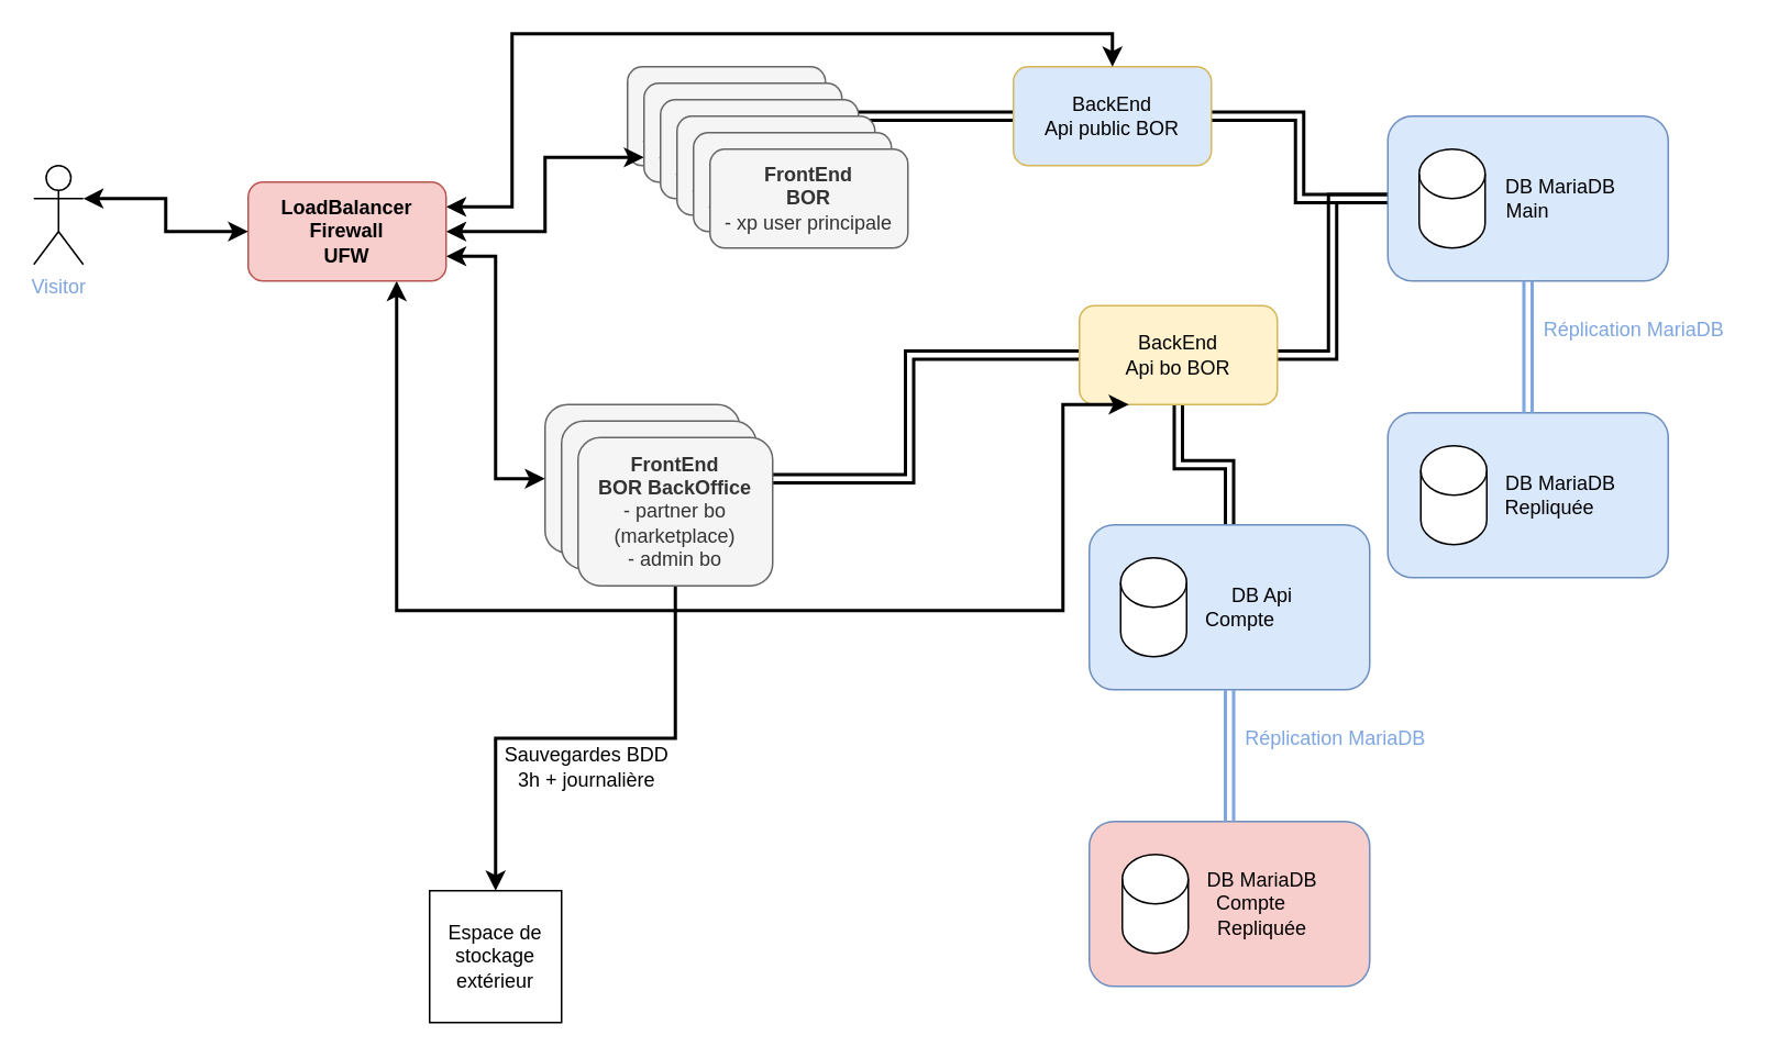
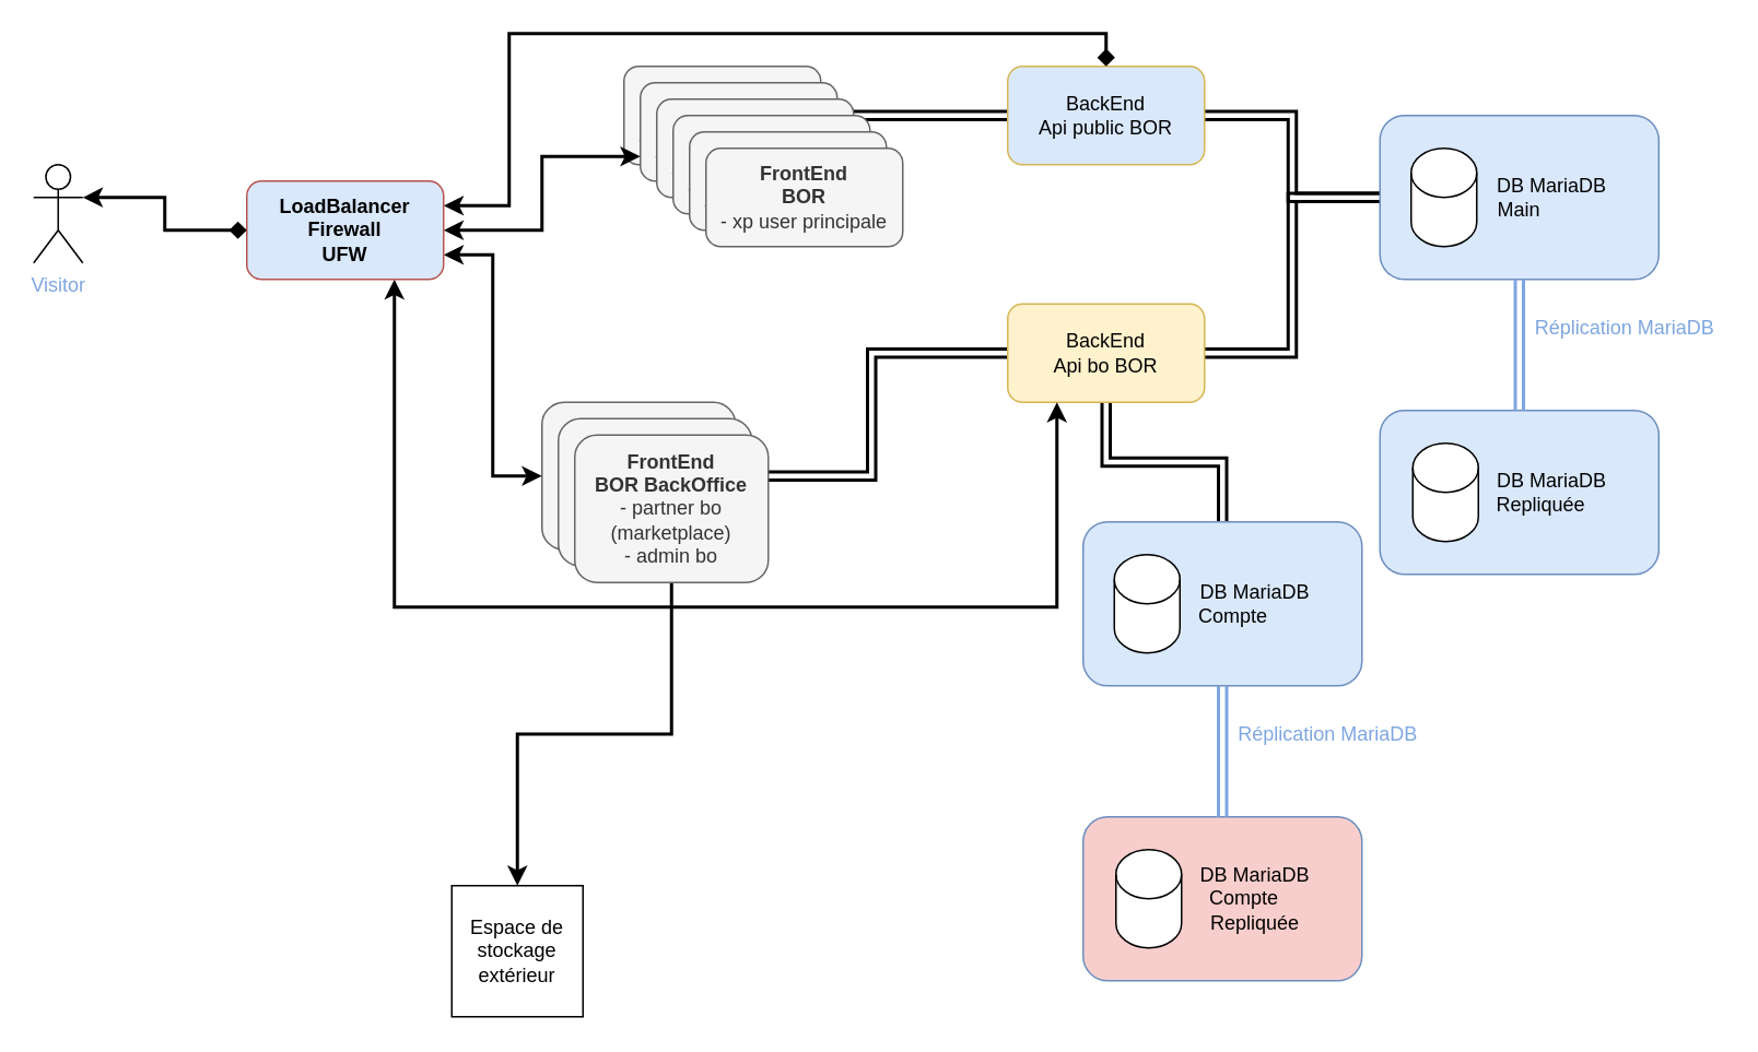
  <mxCell id="0" />
  <mxCell id="1" parent="0" />
  <mxCell id="2" style="edgeStyle=orthogonalEdgeStyle;rounded=0;orthogonalLoop=1;jettySize=auto;html=1;exitX=1;exitY=0.5;exitDx=0;exitDy=0;strokeColor=default;shape=link;strokeWidth=2;" edge="1" parent="1" source="3" target="5"><mxGeometry relative="1" as="geometry" /></mxCell>
  <mxCell id="3" value="&lt;b&gt;FrontEnd&lt;br&gt;BOR&lt;/b&gt;&lt;br&gt;- xp user principale" style="rounded=1;whiteSpace=wrap;html=1;fillColor=#f5f5f5;fontColor=#333333;strokeColor=#666666;" vertex="1" parent="1"><mxGeometry x="380" y="40" width="120" height="60" as="geometry" /></mxCell>
  <mxCell id="4" style="edgeStyle=orthogonalEdgeStyle;shape=link;rounded=0;orthogonalLoop=1;jettySize=auto;html=1;exitX=1;exitY=0.5;exitDx=0;exitDy=0;strokeColor=default;strokeWidth=2;" edge="1" parent="1" source="5" target="12"><mxGeometry relative="1" as="geometry" /></mxCell>
  <mxCell id="5" value="BackEnd&lt;br&gt;Api public BOR" style="rounded=1;whiteSpace=wrap;html=1;fillColor=#dae8fc;strokeColor=#d6b656;" vertex="1" parent="1"><mxGeometry x="614" y="40" width="120" height="60" as="geometry" /></mxCell>
  <mxCell id="6" style="edgeStyle=orthogonalEdgeStyle;shape=link;rounded=0;orthogonalLoop=1;jettySize=auto;html=1;exitX=1;exitY=0.5;exitDx=0;exitDy=0;strokeColor=default;strokeWidth=2;" edge="1" parent="1" source="7" target="10"><mxGeometry relative="1" as="geometry" /></mxCell>
  <mxCell id="7" value="&lt;b&gt;FrontEnd&lt;br&gt;BOR BackOffice&lt;/b&gt;&lt;br&gt;- partner bo (marketplace)&lt;br&gt;- admin bo" style="rounded=1;whiteSpace=wrap;html=1;fillColor=#f5f5f5;fontColor=#333333;strokeColor=#666666;" vertex="1" parent="1"><mxGeometry x="330" y="245" width="118" height="90" as="geometry" /></mxCell>
  <mxCell id="8" style="edgeStyle=orthogonalEdgeStyle;shape=link;rounded=0;orthogonalLoop=1;jettySize=auto;html=1;exitX=1;exitY=0.5;exitDx=0;exitDy=0;entryX=0;entryY=0.5;entryDx=0;entryDy=0;strokeColor=default;strokeWidth=2;" edge="1" parent="1" source="10" target="12"><mxGeometry relative="1" as="geometry" /></mxCell>
  <mxCell id="9" style="edgeStyle=orthogonalEdgeStyle;shape=link;rounded=0;orthogonalLoop=1;jettySize=auto;html=1;exitX=0.5;exitY=1;exitDx=0;exitDy=0;fontColor=#7EA6E0;strokeColor=#000000;strokeWidth=2;" edge="1" parent="1" source="10" target="20"><mxGeometry relative="1" as="geometry" /></mxCell>
- <mxCell id="10" value="BackEnd&lt;br&gt;Api bo BOR" style="rounded=1;whiteSpace=wrap;html=1;fillColor=#fff2cc;strokeColor=#d6b656;" vertex="1" parent="1"><mxGeometry x="654" y="185" width="120" height="60" as="geometry" /></mxCell>
+ <mxCell id="10" value="BackEnd&lt;br&gt;Api bo BOR" style="rounded=1;whiteSpace=wrap;html=1;fillColor=#fff2cc;strokeColor=#d6b656;" vertex="1" parent="1"><mxGeometry x="614" y="185" width="120" height="60" as="geometry" /></mxCell>
  <mxCell id="11" value="" style="group" vertex="1" connectable="0" parent="1"><mxGeometry x="840" y="70" width="170" height="100" as="geometry" /></mxCell>
  <mxCell id="12" value="&amp;nbsp; &amp;nbsp; &amp;nbsp; &amp;nbsp; &amp;nbsp; &amp;nbsp; DB MariaDB&lt;br&gt;Main" style="rounded=1;whiteSpace=wrap;html=1;fillColor=#dae8fc;strokeColor=#6c8ebf;" vertex="1" parent="11"><mxGeometry x="1" width="170" height="100" as="geometry" /></mxCell>
  <mxCell id="13" value="" style="shape=cylinder3;whiteSpace=wrap;html=1;boundedLbl=1;backgroundOutline=1;size=15;" vertex="1" parent="11"><mxGeometry x="20" y="20" width="40" height="60" as="geometry" /></mxCell>
  <mxCell id="14" value="" style="group" vertex="1" connectable="0" parent="1"><mxGeometry x="841" y="250" width="170" height="100" as="geometry" /></mxCell>
  <mxCell id="15" value="&amp;nbsp; &amp;nbsp; &amp;nbsp; &amp;nbsp; &amp;nbsp; &amp;nbsp; DB MariaDB&lt;br&gt;&amp;nbsp; &amp;nbsp; &amp;nbsp; &amp;nbsp; Repliquée" style="rounded=1;whiteSpace=wrap;html=1;fillColor=#dae8fc;strokeColor=#6c8ebf;" vertex="1" parent="14"><mxGeometry width="170" height="100" as="geometry" /></mxCell>
  <mxCell id="16" value="" style="shape=cylinder3;whiteSpace=wrap;html=1;boundedLbl=1;backgroundOutline=1;size=15;" vertex="1" parent="14"><mxGeometry x="20" y="20" width="40" height="60" as="geometry" /></mxCell>
  <mxCell id="17" style="edgeStyle=orthogonalEdgeStyle;shape=link;rounded=0;orthogonalLoop=1;jettySize=auto;html=1;exitX=0.5;exitY=1;exitDx=0;exitDy=0;entryX=0.5;entryY=0;entryDx=0;entryDy=0;strokeColor=#7EA6E0;strokeWidth=2;" edge="1" parent="1" source="12" target="15"><mxGeometry relative="1" as="geometry" /></mxCell>
  <mxCell id="18" value="&lt;font color=&quot;#7ea6e0&quot;&gt;Réplication MariaDB&lt;/font&gt;" style="text;html=1;align=center;verticalAlign=middle;resizable=0;points=[];autosize=1;strokeColor=none;fillColor=none;" vertex="1" parent="1"><mxGeometry x="930" y="190" width="120" height="20" as="geometry" /></mxCell>
  <mxCell id="19" value="" style="group" vertex="1" connectable="0" parent="1"><mxGeometry x="659" y="318" width="170" height="100" as="geometry" /></mxCell>
- <mxCell id="20" value="&amp;nbsp; &amp;nbsp; &amp;nbsp; &amp;nbsp; &amp;nbsp; &amp;nbsp; DB Api&lt;br&gt;&amp;nbsp; &amp;nbsp; Compte" style="rounded=1;whiteSpace=wrap;html=1;fillColor=#dae8fc;strokeColor=#6c8ebf;" vertex="1" parent="19"><mxGeometry x="1" width="170" height="100" as="geometry" /></mxCell>
+ <mxCell id="20" value="&amp;nbsp; &amp;nbsp; &amp;nbsp; &amp;nbsp; &amp;nbsp; &amp;nbsp; DB MariaDB&lt;br&gt;&amp;nbsp; &amp;nbsp; Compte" style="rounded=1;whiteSpace=wrap;html=1;fillColor=#dae8fc;strokeColor=#6c8ebf;" vertex="1" parent="19"><mxGeometry x="1" width="170" height="100" as="geometry" /></mxCell>
  <mxCell id="21" value="" style="shape=cylinder3;whiteSpace=wrap;html=1;boundedLbl=1;backgroundOutline=1;size=15;" vertex="1" parent="19"><mxGeometry x="20" y="20" width="40" height="60" as="geometry" /></mxCell>
  <mxCell id="22" value="" style="group" vertex="1" connectable="0" parent="1"><mxGeometry x="660" y="498" width="170" height="100" as="geometry" /></mxCell>
  <mxCell id="23" value="&amp;nbsp; &amp;nbsp; &amp;nbsp; &amp;nbsp; &amp;nbsp; &amp;nbsp; DB MariaDB&lt;br&gt;&amp;nbsp; &amp;nbsp; &amp;nbsp; &amp;nbsp; Compte &lt;br&gt;&amp;nbsp; &amp;nbsp; &amp;nbsp; &amp;nbsp; &amp;nbsp; &amp;nbsp; Repliquée" style="rounded=1;whiteSpace=wrap;html=1;fillColor=#f8cecc;strokeColor=#6c8ebf;" vertex="1" parent="22"><mxGeometry width="170" height="100" as="geometry" /></mxCell>
  <mxCell id="24" value="" style="shape=cylinder3;whiteSpace=wrap;html=1;boundedLbl=1;backgroundOutline=1;size=15;" vertex="1" parent="22"><mxGeometry x="20" y="20" width="40" height="60" as="geometry" /></mxCell>
  <mxCell id="25" style="edgeStyle=orthogonalEdgeStyle;shape=link;rounded=0;orthogonalLoop=1;jettySize=auto;html=1;exitX=0.5;exitY=1;exitDx=0;exitDy=0;entryX=0.5;entryY=0;entryDx=0;entryDy=0;strokeColor=#7EA6E0;strokeWidth=2;" edge="1" parent="1" source="20" target="23"><mxGeometry relative="1" as="geometry" /></mxCell>
  <mxCell id="26" value="&lt;font color=&quot;#7ea6e0&quot;&gt;Réplication MariaDB&lt;/font&gt;" style="text;html=1;align=center;verticalAlign=middle;resizable=0;points=[];autosize=1;strokeColor=none;fillColor=none;" vertex="1" parent="1"><mxGeometry x="749" y="438" width="120" height="20" as="geometry" /></mxCell>
  <mxCell id="27" style="edgeStyle=orthogonalEdgeStyle;rounded=0;orthogonalLoop=1;jettySize=auto;html=1;exitX=1;exitY=0.5;exitDx=0;exitDy=0;entryX=0;entryY=0.75;entryDx=0;entryDy=0;fontColor=#7EA6E0;strokeColor=#000000;strokeWidth=2;startArrow=classic;startFill=1;" edge="1" parent="1" source="31" target="34"><mxGeometry relative="1" as="geometry" /></mxCell>
  <mxCell id="28" style="edgeStyle=orthogonalEdgeStyle;rounded=0;orthogonalLoop=1;jettySize=auto;html=1;exitX=1;exitY=0.75;exitDx=0;exitDy=0;entryX=0;entryY=0.5;entryDx=0;entryDy=0;fontColor=#7EA6E0;startArrow=classic;startFill=1;strokeColor=#000000;strokeWidth=2;" edge="1" parent="1" source="31" target="7"><mxGeometry relative="1" as="geometry" /></mxCell>
- <mxCell id="29" style="edgeStyle=orthogonalEdgeStyle;rounded=0;orthogonalLoop=1;jettySize=auto;html=1;exitX=1;exitY=0.25;exitDx=0;exitDy=0;entryX=0.5;entryY=0;entryDx=0;entryDy=0;fontColor=#7EA6E0;startArrow=classic;startFill=1;strokeColor=#000000;strokeWidth=2;" edge="1" parent="1" source="31" target="5"><mxGeometry relative="1" as="geometry"><Array as="points"><mxPoint x="310" y="125" /><mxPoint x="310" y="20" /><mxPoint x="674" y="20" /></Array></mxGeometry></mxCell>
+ <mxCell id="29" style="edgeStyle=orthogonalEdgeStyle;rounded=0;orthogonalLoop=1;jettySize=auto;html=1;exitX=1;exitY=0.25;exitDx=0;exitDy=0;entryX=0.5;entryY=0;entryDx=0;entryDy=0;fontColor=#7EA6E0;startArrow=classic;startFill=1;strokeColor=#000000;strokeWidth=2;endArrow=diamond;" edge="1" parent="1" source="31" target="5"><mxGeometry relative="1" as="geometry"><Array as="points"><mxPoint x="310" y="125" /><mxPoint x="310" y="20" /><mxPoint x="674" y="20" /></Array></mxGeometry></mxCell>
  <mxCell id="30" style="edgeStyle=orthogonalEdgeStyle;rounded=0;orthogonalLoop=1;jettySize=auto;html=1;exitX=0.75;exitY=1;exitDx=0;exitDy=0;entryX=0.25;entryY=1;entryDx=0;entryDy=0;fontColor=#7EA6E0;startArrow=classic;startFill=1;strokeColor=#000000;strokeWidth=2;" edge="1" parent="1" source="31" target="10"><mxGeometry relative="1" as="geometry"><Array as="points"><mxPoint x="240" y="370" /><mxPoint x="644" y="370" /></Array></mxGeometry></mxCell>
- <mxCell id="31" value="&lt;b&gt;LoadBalancer&lt;br&gt;Firewall&lt;br&gt;UFW&lt;br&gt;&lt;/b&gt;" style="rounded=1;whiteSpace=wrap;html=1;fillColor=#f8cecc;strokeColor=#b85450;" vertex="1" parent="1"><mxGeometry x="150" y="110" width="120" height="60" as="geometry" /></mxCell>
- <mxCell id="32" style="edgeStyle=orthogonalEdgeStyle;rounded=0;orthogonalLoop=1;jettySize=auto;html=1;exitX=1;exitY=0.333;exitDx=0;exitDy=0;exitPerimeter=0;fontColor=#7EA6E0;strokeColor=#000000;strokeWidth=2;startArrow=classic;startFill=1;" edge="1" parent="1" source="33" target="31"><mxGeometry relative="1" as="geometry" /></mxCell>
+ <mxCell id="31" value="&lt;b&gt;LoadBalancer&lt;br&gt;Firewall&lt;br&gt;UFW&lt;br&gt;&lt;/b&gt;" style="rounded=1;whiteSpace=wrap;html=1;fillColor=#dae8fc;strokeColor=#b85450;" vertex="1" parent="1"><mxGeometry x="150" y="110" width="120" height="60" as="geometry" /></mxCell>
+ <mxCell id="32" style="edgeStyle=orthogonalEdgeStyle;rounded=0;orthogonalLoop=1;jettySize=auto;html=1;exitX=1;exitY=0.333;exitDx=0;exitDy=0;exitPerimeter=0;fontColor=#7EA6E0;strokeColor=#000000;strokeWidth=2;startArrow=classic;startFill=1;endArrow=diamond;" edge="1" parent="1" source="33" target="31"><mxGeometry relative="1" as="geometry" /></mxCell>
  <mxCell id="33" value="Visitor" style="shape=umlActor;verticalLabelPosition=bottom;verticalAlign=top;html=1;outlineConnect=0;fontColor=#7EA6E0;" vertex="1" parent="1"><mxGeometry x="20" y="100" width="30" height="60" as="geometry" /></mxCell>
  <mxCell id="34" value="&lt;b&gt;FrontEnd&lt;br&gt;BOR&lt;/b&gt;&lt;br&gt;- xp user principale" style="rounded=1;whiteSpace=wrap;html=1;fillColor=#f5f5f5;fontColor=#333333;strokeColor=#666666;" vertex="1" parent="1"><mxGeometry x="390" y="50" width="120" height="60" as="geometry" /></mxCell>
  <mxCell id="35" value="&lt;b&gt;FrontEnd&lt;br&gt;BOR&lt;/b&gt;&lt;br&gt;- xp user principale" style="rounded=1;whiteSpace=wrap;html=1;fillColor=#f5f5f5;fontColor=#333333;strokeColor=#666666;" vertex="1" parent="1"><mxGeometry x="400" y="60" width="120" height="60" as="geometry" /></mxCell>
  <mxCell id="36" value="&lt;b&gt;FrontEnd&lt;br&gt;BOR&lt;/b&gt;&lt;br&gt;- xp user principale" style="rounded=1;whiteSpace=wrap;html=1;fillColor=#f5f5f5;fontColor=#333333;strokeColor=#666666;" vertex="1" parent="1"><mxGeometry x="410" y="70" width="120" height="60" as="geometry" /></mxCell>
  <mxCell id="37" value="&lt;b&gt;FrontEnd&lt;br&gt;BOR&lt;/b&gt;&lt;br&gt;- xp user principale" style="rounded=1;whiteSpace=wrap;html=1;fillColor=#f5f5f5;fontColor=#333333;strokeColor=#666666;" vertex="1" parent="1"><mxGeometry x="420" y="80" width="120" height="60" as="geometry" /></mxCell>
  <mxCell id="38" value="&lt;b&gt;FrontEnd&lt;br&gt;BOR&lt;/b&gt;&lt;br&gt;- xp user principale" style="rounded=1;whiteSpace=wrap;html=1;fillColor=#f5f5f5;fontColor=#333333;strokeColor=#666666;" vertex="1" parent="1"><mxGeometry x="430" y="90" width="120" height="60" as="geometry" /></mxCell>
  <mxCell id="39" value="&lt;b&gt;FrontEnd&lt;br&gt;BOR BackOffice&lt;/b&gt;&lt;br&gt;- partner bo (marketplace)&lt;br&gt;- admin bo" style="rounded=1;whiteSpace=wrap;html=1;fillColor=#f5f5f5;fontColor=#333333;strokeColor=#666666;" vertex="1" parent="1"><mxGeometry x="340" y="255" width="118" height="90" as="geometry" /></mxCell>
  <mxCell id="40" style="edgeStyle=orthogonalEdgeStyle;rounded=0;orthogonalLoop=1;jettySize=auto;html=1;exitX=0.5;exitY=1;exitDx=0;exitDy=0;entryX=0.5;entryY=0;entryDx=0;entryDy=0;fontColor=#000000;startArrow=none;startFill=0;strokeColor=#000000;strokeWidth=2;" edge="1" parent="1" source="41" target="42"><mxGeometry relative="1" as="geometry" /></mxCell>
  <mxCell id="41" value="&lt;b&gt;FrontEnd&lt;br&gt;BOR BackOffice&lt;/b&gt;&lt;br&gt;- partner bo (marketplace)&lt;br&gt;- admin bo" style="rounded=1;whiteSpace=wrap;html=1;fillColor=#f5f5f5;fontColor=#333333;strokeColor=#666666;" vertex="1" parent="1"><mxGeometry x="350" y="265" width="118" height="90" as="geometry" /></mxCell>
- <mxCell id="42" value="&lt;font color=&quot;#000000&quot;&gt;Espace de stockage&lt;br&gt;extérieur&lt;/font&gt;" style="whiteSpace=wrap;html=1;aspect=fixed;fontColor=#7EA6E0;" vertex="1" parent="1"><mxGeometry x="260" y="540" width="80" height="80" as="geometry" /></mxCell>
- <mxCell id="43" value="Sauvegardes BDD&lt;br&gt;3h + journalière" style="text;html=1;align=center;verticalAlign=middle;resizable=0;points=[];autosize=1;strokeColor=none;fillColor=none;fontColor=#000000;" vertex="1" parent="1"><mxGeometry x="300" y="450" width="110" height="30" as="geometry" /></mxCell>
+ <mxCell id="42" value="&lt;font color=&quot;#000000&quot;&gt;Espace de stockage&lt;br&gt;extérieur&lt;/font&gt;" style="whiteSpace=wrap;html=1;aspect=fixed;fontColor=#7EA6E0;" vertex="1" parent="1"><mxGeometry x="275" y="540" width="80" height="80" as="geometry" /></mxCell>
